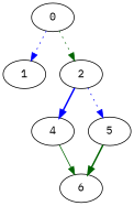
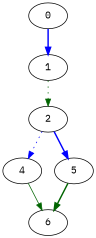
  digraph {
    fontname="IBM Plex Mono"
    node [fontname="IBM Plex Mono"]
    edge [color=blue fontname="IBM Plex Mono" style=bold]
    0
    1
    2
    4
    5
    6
-   0 -> 1 [style=dotted]
-   0 -> 2 [color=darkgreen style=dotted]
-   2 -> 4
-   2 -> 5 [style=dotted]
+   0 -> 1
+   1 -> 2 [color=darkgreen style=dotted]
+   2 -> 4 [style=dotted]
+   2 -> 5
    4 -> 6 [color=darkgreen style=solid]
    5 -> 6 [color=darkgreen]
  }
